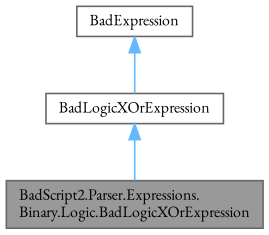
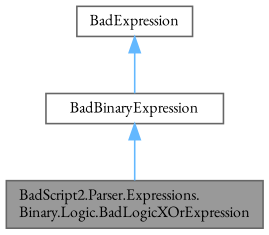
  digraph {
    fontname="EB Garamond"
    node [color=gray40 fillcolor=white fontname="EB Garamond" fontsize=10 shape=box style=filled]
    edge [color=steelblue1 dir=back fontname="EB Garamond" fontsize=10 labelfontname=Helvetica labelfontsize=10 style=solid]
    n1 [fillcolor=grey60 fontcolor=black height=0.2 label="BadScript2.Parser.Expressions.\lBinary.Logic.BadLogicXOrExpression" width=0.4]
-   n2 [height=0.2 label=BadLogicXOrExpression width=0.4]
+   n2 [height=0.2 label=BadBinaryExpression width=0.4]
    n3 [height=0.2 label=BadExpression width=0.4]
    n2 -> n1
    n3 -> n2
  }
